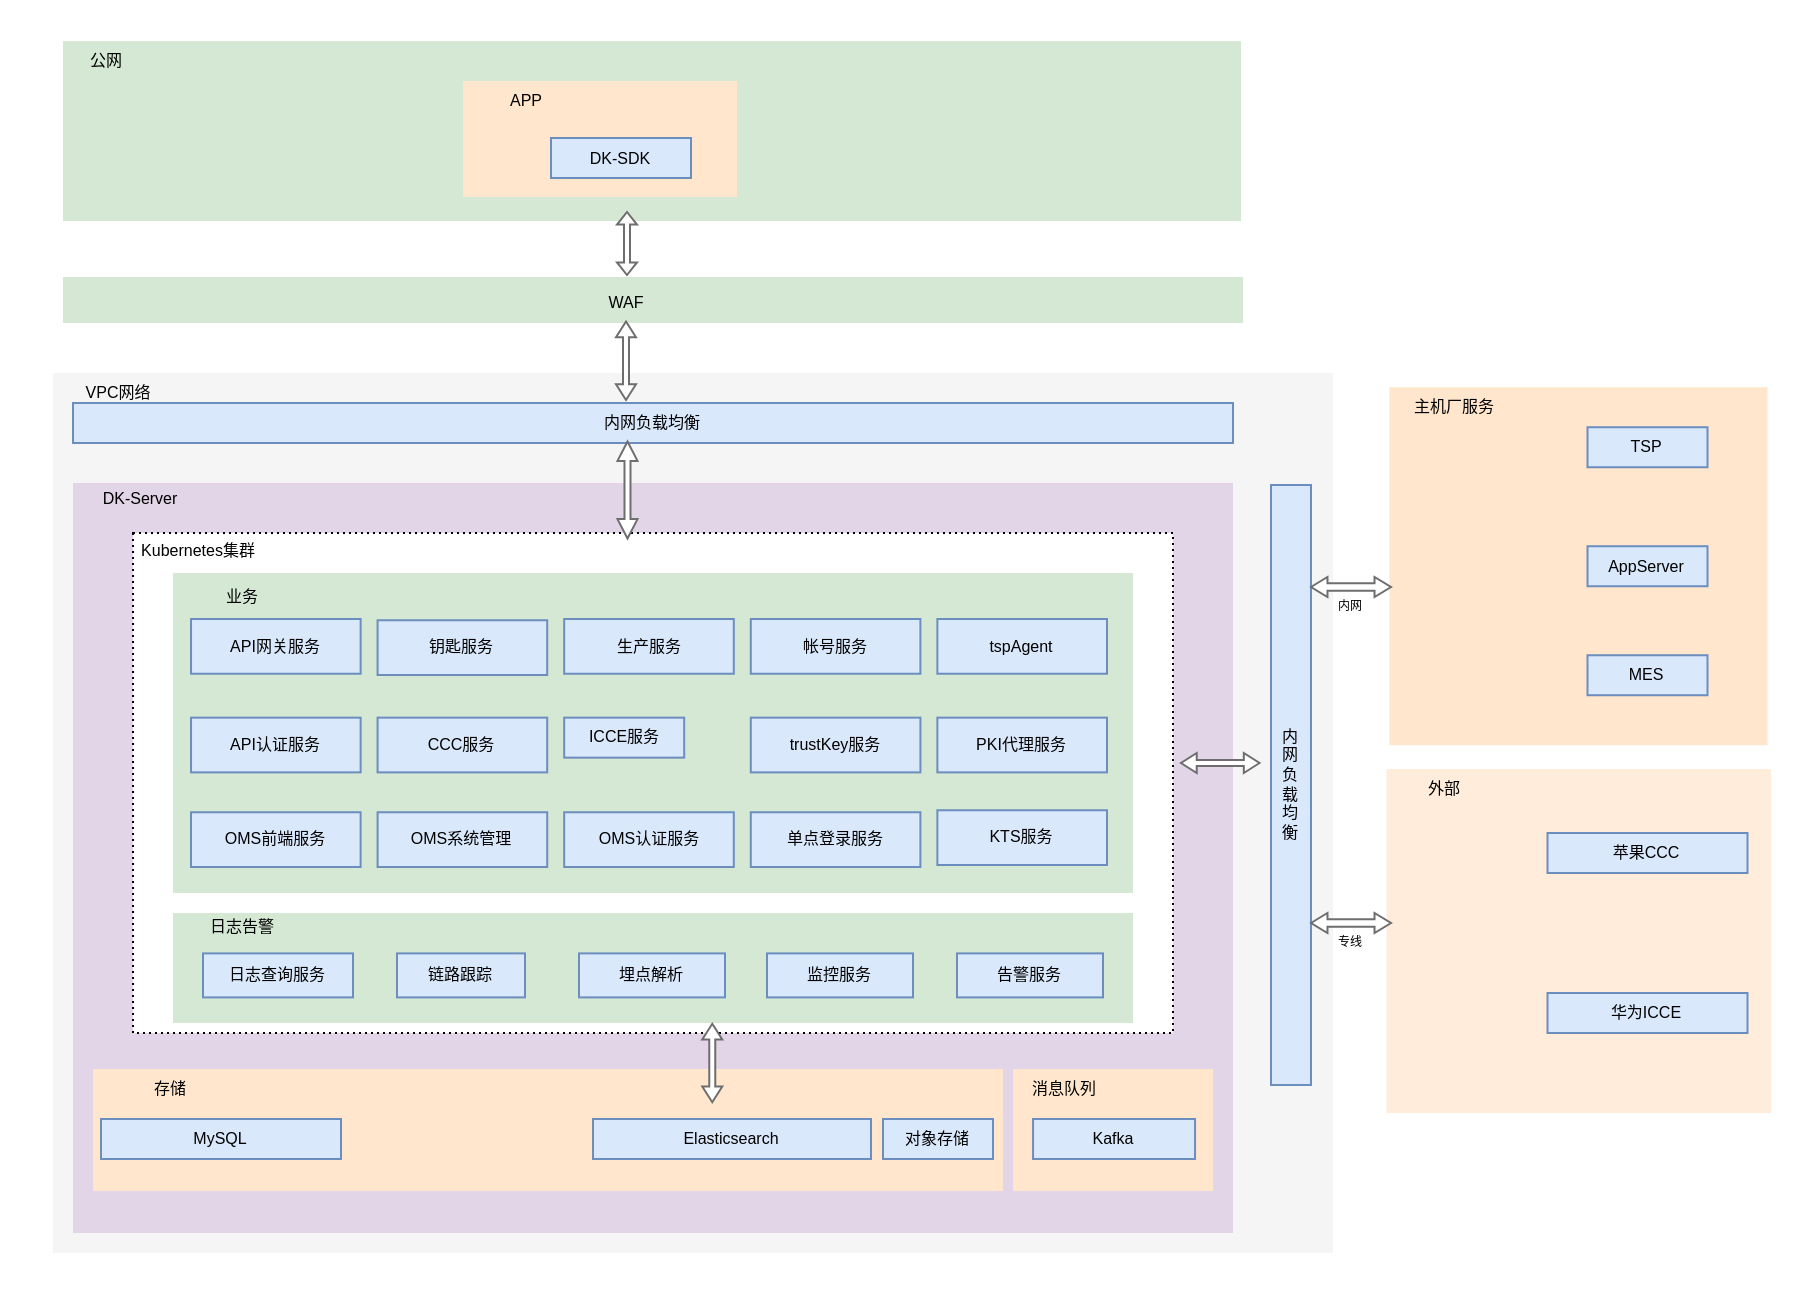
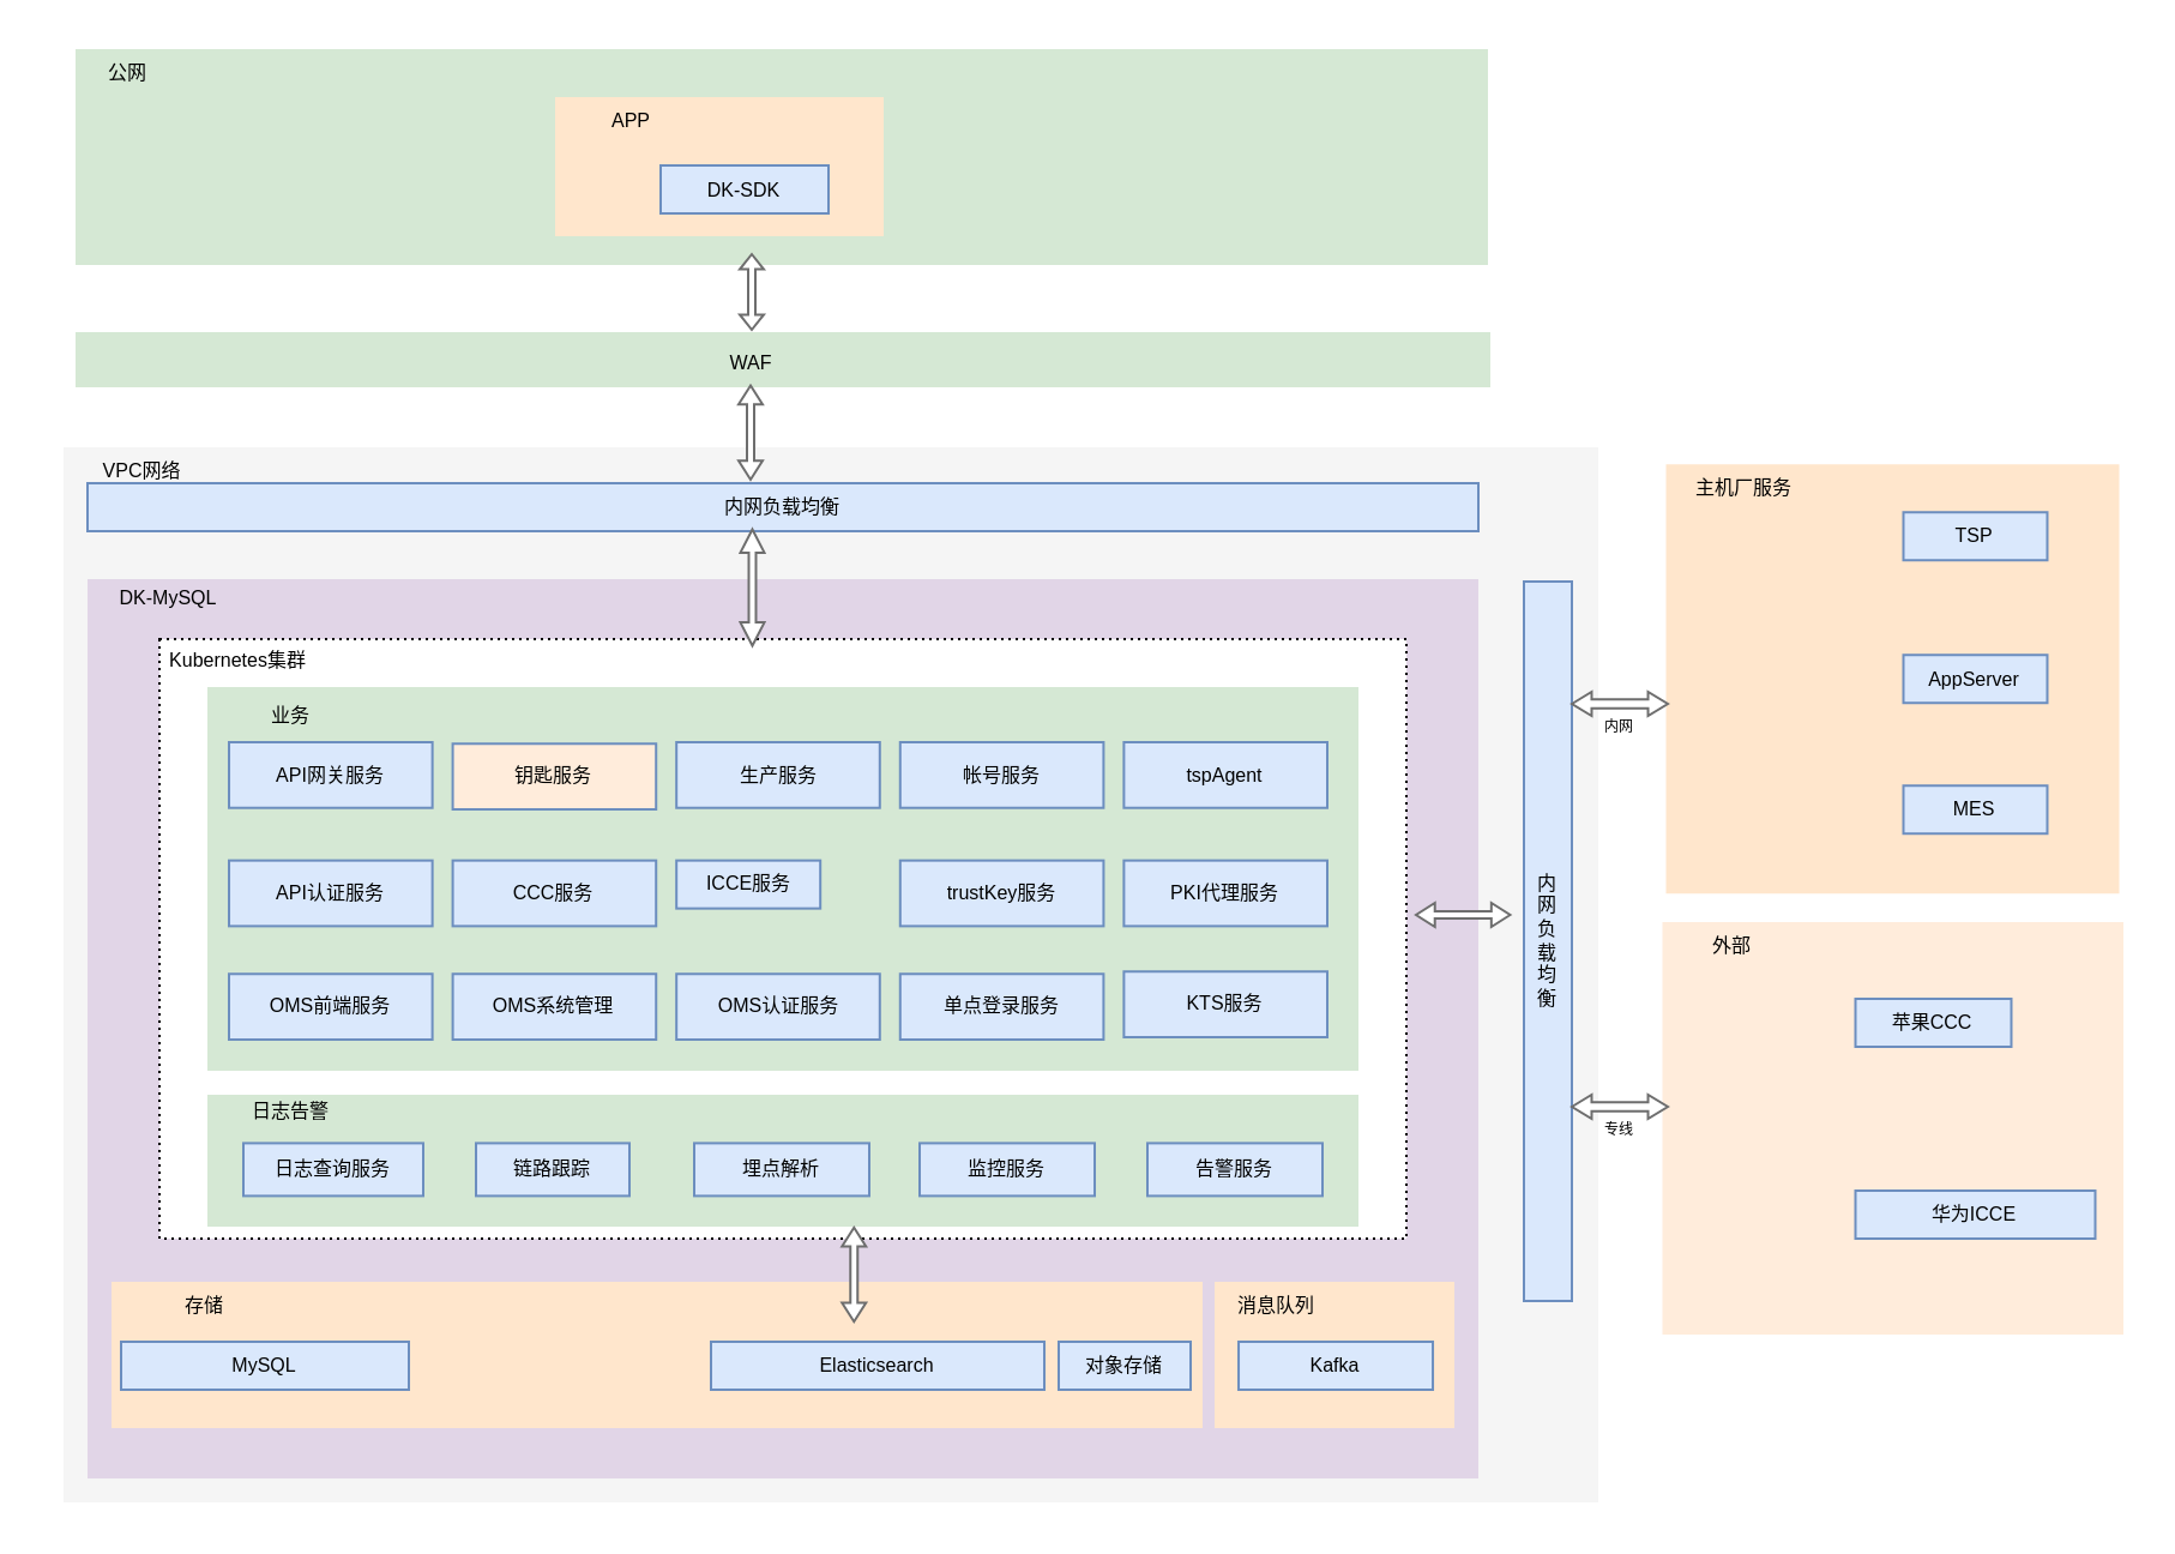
  <mxCell id="0" />
  <mxCell id="1" parent="0" />
  <mxCell id="2" value="" style="rounded=0;whiteSpace=wrap;html=1;fillColor=#FFECDB;strokeColor=none;fontSize=8;" parent="1" vertex="1"><mxGeometry x="692.75" y="384" width="192.25" height="172" as="geometry" /></mxCell>
  <mxCell id="3" value="" style="rounded=0;whiteSpace=wrap;html=1;fillColor=#d5e8d4;strokeColor=none;fontSize=8;" parent="1" vertex="1"><mxGeometry x="31" y="20" width="589" height="90" as="geometry" /></mxCell>
  <mxCell id="4" value="" style="rounded=0;whiteSpace=wrap;html=1;fillColor=#f5f5f5;strokeColor=none;fontSize=8;fontColor=#333333;" parent="1" vertex="1"><mxGeometry x="26" y="186" width="640" height="440" as="geometry" /></mxCell>
  <mxCell id="5" value="" style="rounded=0;whiteSpace=wrap;html=1;dashed=1;dashPattern=1 2;fontSize=8;fillColor=#e1d5e7;strokeColor=none;" parent="1" vertex="1"><mxGeometry x="36" y="241" width="580" height="375" as="geometry" /></mxCell>
  <mxCell id="6" value="" style="rounded=0;whiteSpace=wrap;html=1;dashed=1;dashPattern=1 2;fontSize=8;" parent="1" vertex="1"><mxGeometry x="66" y="266" width="520" height="250" as="geometry" /></mxCell>
  <mxCell id="7" value="" style="rounded=0;whiteSpace=wrap;html=1;fillColor=#d5e8d4;strokeColor=none;fontSize=8;" parent="1" vertex="1"><mxGeometry x="31" y="138" width="590" height="23" as="geometry" /></mxCell>
  <mxCell id="8" value="" style="rounded=0;whiteSpace=wrap;html=1;fillColor=#ffe6cc;strokeColor=none;fontSize=8;" parent="1" vertex="1"><mxGeometry x="46" y="534" width="455" height="61" as="geometry" /></mxCell>
  <mxCell id="9" value="&lt;font style=&quot;font-size: 8px;&quot;&gt;Kubernetes集群&lt;/font&gt;" style="rounded=0;whiteSpace=wrap;html=1;fillColor=none;strokeColor=none;fontSize=8;" parent="1" vertex="1"><mxGeometry x="66" y="265" width="66" height="20" as="geometry" /></mxCell>
  <mxCell id="10" value="" style="rounded=0;whiteSpace=wrap;html=1;fillColor=#d5e8d4;strokeColor=none;fontSize=8;" parent="1" vertex="1"><mxGeometry x="86" y="286" width="480" height="160" as="geometry" /></mxCell>
  <mxCell id="11" value="业务" style="rounded=0;whiteSpace=wrap;html=1;fillColor=none;strokeColor=none;fontSize=8;" parent="1" vertex="1"><mxGeometry x="86" y="288" width="70" height="20" as="geometry" /></mxCell>
  <mxCell id="12" value="内网负载均衡" style="rounded=0;whiteSpace=wrap;html=1;fillColor=#dae8fc;strokeColor=#6c8ebf;fontSize=8;" parent="1" vertex="1"><mxGeometry x="36" y="201" width="580" height="20" as="geometry" /></mxCell>
  <mxCell id="13" value="外部" style="rounded=0;whiteSpace=wrap;html=1;strokeColor=none;fillColor=none;fontSize=8;" parent="1" vertex="1"><mxGeometry x="692.75" y="384" width="58" height="20" as="geometry" /></mxCell>
  <mxCell id="14" value="" style="endArrow=none;html=1;rounded=0;fontSize=8;entryX=0;entryY=0.5;entryDx=0;entryDy=0;startArrow=none;" parent="1" edge="1"><mxGeometry width="50" height="50" relative="1" as="geometry"><mxPoint x="679.75" y="422.12" as="sourcePoint" /><mxPoint x="679.75" y="422.12" as="targetPoint" /></mxGeometry></mxCell>
  <mxCell id="15" value="存储" style="rounded=0;whiteSpace=wrap;html=1;strokeColor=none;fillColor=none;fontSize=8;" parent="1" vertex="1"><mxGeometry x="52" y="534" width="66" height="20" as="geometry" /></mxCell>
  <mxCell id="16" value="Elasticsearch" style="rounded=0;whiteSpace=wrap;html=1;fillColor=#dae8fc;strokeColor=#6c8ebf;fontSize=8;" parent="1" vertex="1"><mxGeometry x="296" y="559" width="139" height="20" as="geometry" /></mxCell>
  <mxCell id="17" value="MySQL" style="rounded=0;whiteSpace=wrap;html=1;fillColor=#dae8fc;strokeColor=#6c8ebf;fontSize=8;" parent="1" vertex="1"><mxGeometry x="50" y="559" width="120" height="20" as="geometry" /></mxCell>
  <mxCell id="18" value="" style="group" parent="1" vertex="1" connectable="0"><mxGeometry x="95" y="314" width="487" height="177" as="geometry" /></mxCell>
  <mxCell id="19" value="API网关服务" style="rounded=0;whiteSpace=wrap;html=1;fillColor=#dae8fc;strokeColor=#6c8ebf;fontSize=8;verticalAlign=middle;flipH=1;" parent="18" vertex="1"><mxGeometry y="-5" width="84.815" height="27.368" as="geometry" /></mxCell>
  <mxCell id="20" value="API认证服务" style="rounded=0;whiteSpace=wrap;html=1;fillColor=#dae8fc;strokeColor=#6c8ebf;fontSize=8;verticalAlign=middle;flipH=1;" parent="18" vertex="1"><mxGeometry y="44.316" width="84.815" height="27.368" as="geometry" /></mxCell>
  <mxCell id="21" value="生产服务" style="rounded=0;whiteSpace=wrap;html=1;fillColor=#dae8fc;strokeColor=#6c8ebf;fontSize=8;verticalAlign=middle;" parent="18" vertex="1"><mxGeometry x="186.593" y="-5" width="84.815" height="27.368" as="geometry" /></mxCell>
  <mxCell id="22" value="帐号服务" style="rounded=0;whiteSpace=wrap;html=1;fillColor=#dae8fc;strokeColor=#6c8ebf;fontSize=8;verticalAlign=middle;" parent="18" vertex="1"><mxGeometry x="279.889" y="-5" width="84.815" height="27.368" as="geometry" /></mxCell>
  <mxCell id="23" value="tspAgent" style="rounded=0;whiteSpace=wrap;html=1;fillColor=#dae8fc;strokeColor=#6c8ebf;fontSize=8;verticalAlign=middle;" parent="18" vertex="1"><mxGeometry x="373.185" y="-5" width="84.815" height="27.368" as="geometry" /></mxCell>
  <mxCell id="24" value="OMS认证服务" style="rounded=0;whiteSpace=wrap;html=1;fillColor=#dae8fc;strokeColor=#6c8ebf;fontSize=8;verticalAlign=middle;" parent="18" vertex="1"><mxGeometry x="186.593" y="91.632" width="84.815" height="27.368" as="geometry" /></mxCell>
  <mxCell id="25" value="CCC服务" style="rounded=0;whiteSpace=wrap;html=1;fillColor=#dae8fc;strokeColor=#6c8ebf;fontSize=8;verticalAlign=middle;flipH=1;" parent="18" vertex="1"><mxGeometry x="93.296" y="44.316" width="84.815" height="27.368" as="geometry" /></mxCell>
  <mxCell id="26" value="ICCE服务" style="rounded=0;whiteSpace=wrap;html=1;fillColor=#dae8fc;strokeColor=#6c8ebf;fontSize=8;verticalAlign=middle;flipH=1;" parent="18" vertex="1"><mxGeometry x="186.593" y="44.316" width="60" height="20" as="geometry" /></mxCell>
- <mxCell id="27" value="钥匙服务" style="rounded=0;whiteSpace=wrap;html=1;fillColor=#dae8fc;strokeColor=#6c8ebf;fontSize=8;verticalAlign=middle;flipH=1;" parent="18" vertex="1"><mxGeometry x="93.295" y="-4.368" width="84.815" height="27.368" as="geometry" /></mxCell>
+ <mxCell id="27" value="钥匙服务" style="rounded=0;whiteSpace=wrap;html=1;fillColor=#ffecdb;strokeColor=#6c8ebf;fontSize=8;verticalAlign=middle;flipH=1;" parent="18" vertex="1"><mxGeometry x="93.295" y="-4.368" width="84.815" height="27.368" as="geometry" /></mxCell>
  <mxCell id="28" value="OMS前端服务" style="rounded=0;whiteSpace=wrap;html=1;fillColor=#dae8fc;strokeColor=#6c8ebf;fontSize=8;verticalAlign=middle;" parent="18" vertex="1"><mxGeometry y="91.632" width="84.815" height="27.368" as="geometry" /></mxCell>
  <mxCell id="29" value="单点登录服务" style="rounded=0;whiteSpace=wrap;html=1;fillColor=#dae8fc;strokeColor=#6c8ebf;fontSize=8;verticalAlign=middle;" parent="18" vertex="1"><mxGeometry x="279.889" y="91.632" width="84.815" height="27.368" as="geometry" /></mxCell>
  <mxCell id="30" value="OMS系统管理" style="rounded=0;whiteSpace=wrap;html=1;fillColor=#dae8fc;strokeColor=#6c8ebf;fontSize=8;verticalAlign=middle;" parent="18" vertex="1"><mxGeometry x="93.296" y="91.632" width="84.815" height="27.368" as="geometry" /></mxCell>
  <mxCell id="31" value="PKI代理服务" style="rounded=0;whiteSpace=wrap;html=1;fillColor=#dae8fc;strokeColor=#6c8ebf;fontSize=8;verticalAlign=middle;" parent="18" vertex="1"><mxGeometry x="373.185" y="44.316" width="84.815" height="27.368" as="geometry" /></mxCell>
  <mxCell id="32" value="trustKey服务" style="rounded=0;whiteSpace=wrap;html=1;fillColor=#dae8fc;strokeColor=#6c8ebf;fontSize=8;verticalAlign=middle;flipH=1;" parent="18" vertex="1"><mxGeometry x="279.889" y="44.316" width="84.815" height="27.368" as="geometry" /></mxCell>
  <mxCell id="33" value="KTS服务" style="rounded=0;whiteSpace=wrap;html=1;fillColor=#dae8fc;strokeColor=#6c8ebf;fontSize=8;verticalAlign=middle;" parent="18" vertex="1"><mxGeometry x="373.186" y="90.63" width="84.815" height="27.368" as="geometry" /></mxCell>
  <mxCell id="34" value="&lt;font style=&quot;font-size: 8px;&quot;&gt;VPC网络&lt;/font&gt;" style="rounded=0;whiteSpace=wrap;html=1;fillColor=none;strokeColor=none;fontSize=8;" parent="1" vertex="1"><mxGeometry x="26" y="186" width="66" height="20" as="geometry" /></mxCell>
  <mxCell id="35" value="&lt;font style=&quot;font-size: 8px;&quot;&gt;WAF&lt;/font&gt;" style="rounded=0;whiteSpace=wrap;html=1;fillColor=none;strokeColor=none;fontSize=8;" parent="1" vertex="1"><mxGeometry x="279.5" y="141" width="66" height="20" as="geometry" /></mxCell>
  <mxCell id="36" value="" style="group" parent="1" vertex="1" connectable="0"><mxGeometry x="86" y="446" width="480" height="90" as="geometry" /></mxCell>
  <mxCell id="37" value="" style="rounded=0;whiteSpace=wrap;html=1;fillColor=#d5e8d4;strokeColor=none;fontSize=8;" parent="36" vertex="1"><mxGeometry y="10" width="480" height="55" as="geometry" /></mxCell>
  <mxCell id="38" value="日志查询服务" style="rounded=0;whiteSpace=wrap;html=1;fillColor=#dae8fc;strokeColor=#6c8ebf;fontSize=8;flipH=0;flipV=1;" parent="36" vertex="1"><mxGeometry x="15" y="30.2" width="75" height="22" as="geometry" /></mxCell>
  <mxCell id="39" value="日志告警" style="rounded=0;whiteSpace=wrap;html=1;strokeColor=none;fillColor=none;fontSize=8;" parent="36" vertex="1"><mxGeometry y="6.2" width="70" height="22" as="geometry" /></mxCell>
  <mxCell id="40" value="链路跟踪" style="rounded=0;whiteSpace=wrap;html=1;fillColor=#dae8fc;strokeColor=#6c8ebf;fontSize=8;flipH=0;flipV=1;" parent="36" vertex="1"><mxGeometry x="112" y="30.2" width="64" height="22" as="geometry" /></mxCell>
  <mxCell id="41" value="告警服务" style="rounded=0;whiteSpace=wrap;html=1;fillColor=#dae8fc;strokeColor=#6c8ebf;fontSize=8;flipH=0;flipV=1;" parent="36" vertex="1"><mxGeometry x="392" y="30.2" width="73" height="22" as="geometry" /></mxCell>
  <mxCell id="42" value="埋点解析" style="rounded=0;whiteSpace=wrap;html=1;fillColor=#dae8fc;strokeColor=#6c8ebf;fontSize=8;flipH=0;flipV=1;" parent="36" vertex="1"><mxGeometry x="203" y="30.2" width="73" height="22" as="geometry" /></mxCell>
  <mxCell id="43" value="监控服务" style="rounded=0;whiteSpace=wrap;html=1;fillColor=#dae8fc;strokeColor=#6c8ebf;fontSize=8;flipH=0;flipV=1;" parent="36" vertex="1"><mxGeometry x="297" y="30.2" width="73" height="22" as="geometry" /></mxCell>
  <mxCell id="44" value="" style="shape=doubleArrow;whiteSpace=wrap;html=1;rotation=90;strokeColor=#6E6E6E;" parent="36" vertex="1"><mxGeometry x="250" y="80" width="39.25" height="10" as="geometry" /></mxCell>
  <mxCell id="45" value="对象存储" style="rounded=0;whiteSpace=wrap;html=1;fillColor=#dae8fc;strokeColor=#6c8ebf;fontSize=8;" parent="1" vertex="1"><mxGeometry x="441" y="559" width="55" height="20" as="geometry" /></mxCell>
  <mxCell id="46" value="" style="rounded=0;whiteSpace=wrap;html=1;fillColor=#ffe6cc;strokeColor=none;fontSize=8;" parent="1" vertex="1"><mxGeometry x="506" y="534" width="100" height="61" as="geometry" /></mxCell>
  <mxCell id="47" value="Kafka" style="rounded=0;whiteSpace=wrap;html=1;fillColor=#dae8fc;strokeColor=#6c8ebf;fontSize=8;" parent="1" vertex="1"><mxGeometry x="516.02" y="559" width="81" height="20" as="geometry" /></mxCell>
  <mxCell id="48" value="消息队列" style="rounded=0;whiteSpace=wrap;html=1;strokeColor=none;fillColor=none;fontSize=8;" parent="1" vertex="1"><mxGeometry x="499" y="534" width="66" height="20" as="geometry" /></mxCell>
  <mxCell id="49" value="内&lt;div&gt;网&lt;/div&gt;&lt;div&gt;负&lt;/div&gt;&lt;div&gt;载&lt;/div&gt;&lt;div&gt;均&lt;/div&gt;&lt;div&gt;衡&lt;/div&gt;" style="rounded=0;whiteSpace=wrap;html=1;fillColor=#dae8fc;strokeColor=#6c8ebf;fontSize=8;align=center;" parent="1" vertex="1"><mxGeometry x="635" y="242" width="20" height="300" as="geometry" /></mxCell>
  <mxCell id="50" value="公网" style="rounded=0;whiteSpace=wrap;html=1;fillColor=none;strokeColor=none;fontSize=8;" parent="1" vertex="1"><mxGeometry x="20" y="20" width="66" height="20" as="geometry" /></mxCell>
  <mxCell id="51" value="" style="rounded=0;whiteSpace=wrap;html=1;fillColor=#ffe6cc;strokeColor=none;fontSize=8;" parent="1" vertex="1"><mxGeometry x="231" y="40" width="137" height="58" as="geometry" /></mxCell>
  <mxCell id="52" value="DK-SDK" style="rounded=0;whiteSpace=wrap;html=1;fillColor=#dae8fc;strokeColor=#6c8ebf;fontSize=8;" parent="1" vertex="1"><mxGeometry x="275" y="68.5" width="70" height="20" as="geometry" /></mxCell>
  <mxCell id="53" value="APP" style="rounded=0;whiteSpace=wrap;html=1;fillColor=none;strokeColor=none;fontSize=8;" parent="1" vertex="1"><mxGeometry x="230" y="40" width="66" height="20" as="geometry" /></mxCell>
- <mxCell id="54" value="&lt;font style=&quot;font-size: 8px;&quot;&gt;DK-Server&lt;/font&gt;" style="rounded=0;whiteSpace=wrap;html=1;fillColor=none;strokeColor=none;fontSize=8;" parent="1" vertex="1"><mxGeometry x="37" y="239" width="66" height="20" as="geometry" /></mxCell>
+ <mxCell id="54" value="&lt;font style=&quot;font-size: 8px;&quot;&gt;DK-MySQL&lt;/font&gt;" style="rounded=0;whiteSpace=wrap;html=1;fillColor=none;strokeColor=none;fontSize=8;" parent="1" vertex="1"><mxGeometry x="37" y="239" width="66" height="20" as="geometry" /></mxCell>
  <mxCell id="55" value="" style="rounded=0;whiteSpace=wrap;html=1;fillColor=#ffe6cc;strokeColor=none;fontSize=8;" parent="1" vertex="1"><mxGeometry x="694.25" y="193.12" width="189" height="179" as="geometry" /></mxCell>
  <mxCell id="56" value="TSP" style="rounded=0;whiteSpace=wrap;html=1;fillColor=#dae8fc;strokeColor=#6c8ebf;fontSize=8;" parent="1" vertex="1"><mxGeometry x="793.25" y="213.12" width="60" height="20" as="geometry" /></mxCell>
  <mxCell id="57" value="AppServer" style="rounded=0;whiteSpace=wrap;html=1;fillColor=#dae8fc;strokeColor=#6c8ebf;fontSize=8;" parent="1" vertex="1"><mxGeometry x="793.25" y="272.62" width="60" height="20" as="geometry" /></mxCell>
  <mxCell id="58" value="MES" style="rounded=0;whiteSpace=wrap;html=1;fillColor=#dae8fc;strokeColor=#6c8ebf;fontSize=8;" parent="1" vertex="1"><mxGeometry x="793.25" y="327.12" width="60" height="20" as="geometry" /></mxCell>
- <mxCell id="59" value="苹果CCC" style="rounded=0;whiteSpace=wrap;html=1;fillColor=#dae8fc;strokeColor=#6c8ebf;fontSize=8;" parent="1" vertex="1"><mxGeometry x="773.25" y="416" width="100" height="20" as="geometry" /></mxCell>
+ <mxCell id="59" value="苹果CCC" style="rounded=0;whiteSpace=wrap;html=1;fillColor=#dae8fc;strokeColor=#6c8ebf;fontSize=8;" parent="1" vertex="1"><mxGeometry x="773.25" y="416" width="65" height="20" as="geometry" /></mxCell>
  <mxCell id="60" value="" style="shape=doubleArrow;whiteSpace=wrap;html=1;rotation=90;strokeColor=#6E6E6E;" parent="1" vertex="1"><mxGeometry x="297.25" y="116.25" width="31.5" height="10" as="geometry" /></mxCell>
  <mxCell id="61" value="" style="shape=doubleArrow;whiteSpace=wrap;html=1;rotation=90;strokeColor=#6E6E6E;" parent="1" vertex="1"><mxGeometry x="292.87" y="174.88" width="39.25" height="10" as="geometry" /></mxCell>
  <mxCell id="62" value="" style="shape=doubleArrow;whiteSpace=wrap;html=1;rotation=-180;strokeColor=#6E6E6E;" parent="1" vertex="1"><mxGeometry x="590" y="376" width="39.25" height="10" as="geometry" /></mxCell>
  <mxCell id="63" value="" style="shape=doubleArrow;whiteSpace=wrap;html=1;rotation=90;strokeColor=#6E6E6E;" parent="1" vertex="1"><mxGeometry x="289" y="239.5" width="48.5" height="10" as="geometry" /></mxCell>
  <mxCell id="64" value="&lt;div&gt;&lt;font style=&quot;font-size: 6px;&quot;&gt;&lt;br&gt;&lt;/font&gt;&lt;/div&gt;&lt;font style=&quot;font-size: 6px;&quot;&gt;内网&lt;/font&gt;" style="shape=doubleArrow;whiteSpace=wrap;html=1;rotation=0;arrowWidth=0.377;arrowSize=0.206;strokeColor=#6E6E6E;" parent="1" vertex="1"><mxGeometry x="655" y="288" width="40" height="10" as="geometry" /></mxCell>
  <mxCell id="65" value="主机厂服务" style="rounded=0;whiteSpace=wrap;html=1;fillColor=none;strokeColor=none;fontSize=8;" parent="1" vertex="1"><mxGeometry x="694.25" y="193.12" width="66" height="20" as="geometry" /></mxCell>
  <mxCell id="66" value="&lt;div&gt;&lt;font style=&quot;font-size: 6px;&quot;&gt;&lt;br&gt;&lt;/font&gt;&lt;/div&gt;&lt;span style=&quot;font-size: 6px;&quot;&gt;专线&lt;/span&gt;" style="shape=doubleArrow;whiteSpace=wrap;html=1;rotation=0;arrowWidth=0.377;arrowSize=0.206;strokeColor=#6E6E6E;" parent="1" vertex="1"><mxGeometry x="655" y="456" width="40" height="10" as="geometry" /></mxCell>
  <mxCell id="67" value="华为ICCE" style="rounded=0;whiteSpace=wrap;html=1;fillColor=#dae8fc;strokeColor=#6c8ebf;fontSize=8;" vertex="1" parent="1"><mxGeometry x="773.25" y="496" width="100" height="20" as="geometry" /></mxCell>
